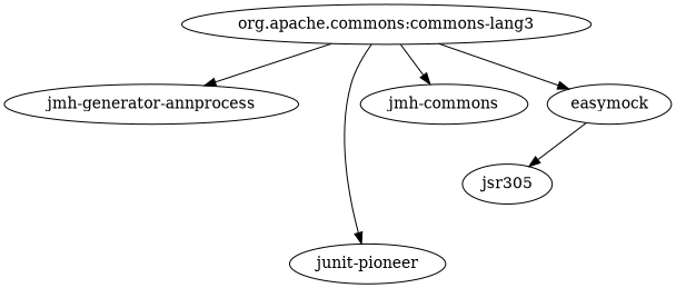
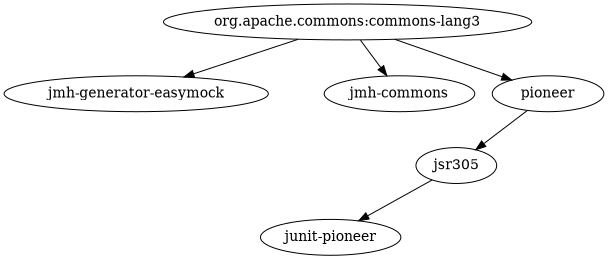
  digraph {
    "org.apache.commons:commons-lang3"
-   "jmh-generator-annprocess"
+   "jmh-generator-annprocess" [label="jmh-generator-easymock"]
    "junit-pioneer"
    n4 [label="jmh-commons"]
-   easymock
+   easymock [label=pioneer]
    jsr305
    "org.apache.commons:commons-lang3" -> "jmh-generator-annprocess"
-   "org.apache.commons:commons-lang3" -> "junit-pioneer"
+   jsr305 -> "junit-pioneer"
    "org.apache.commons:commons-lang3" -> n4
    "org.apache.commons:commons-lang3" -> easymock
    easymock -> jsr305
  }
